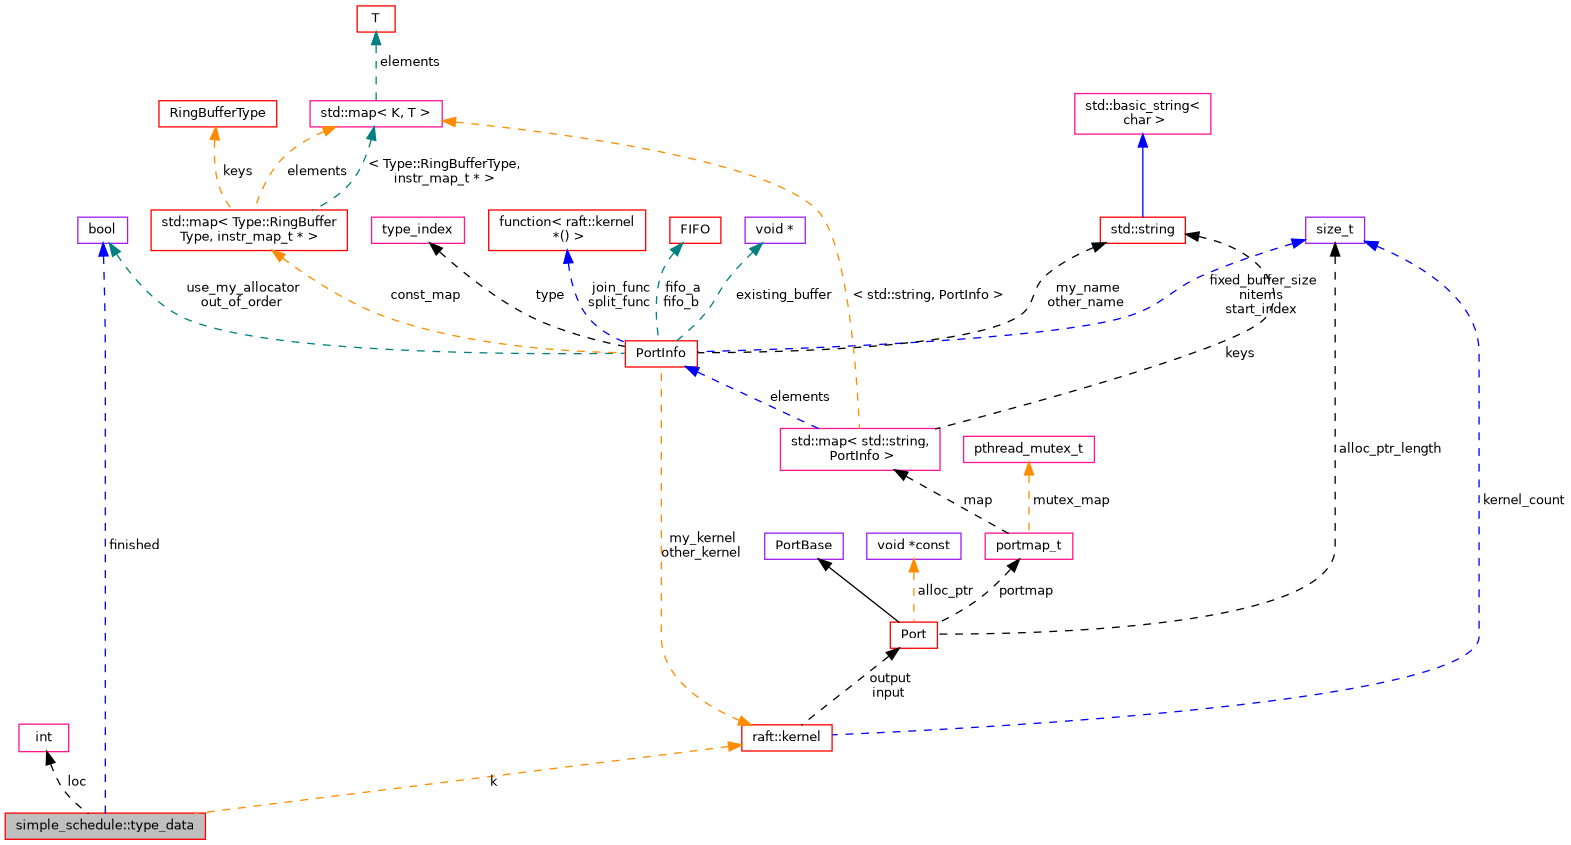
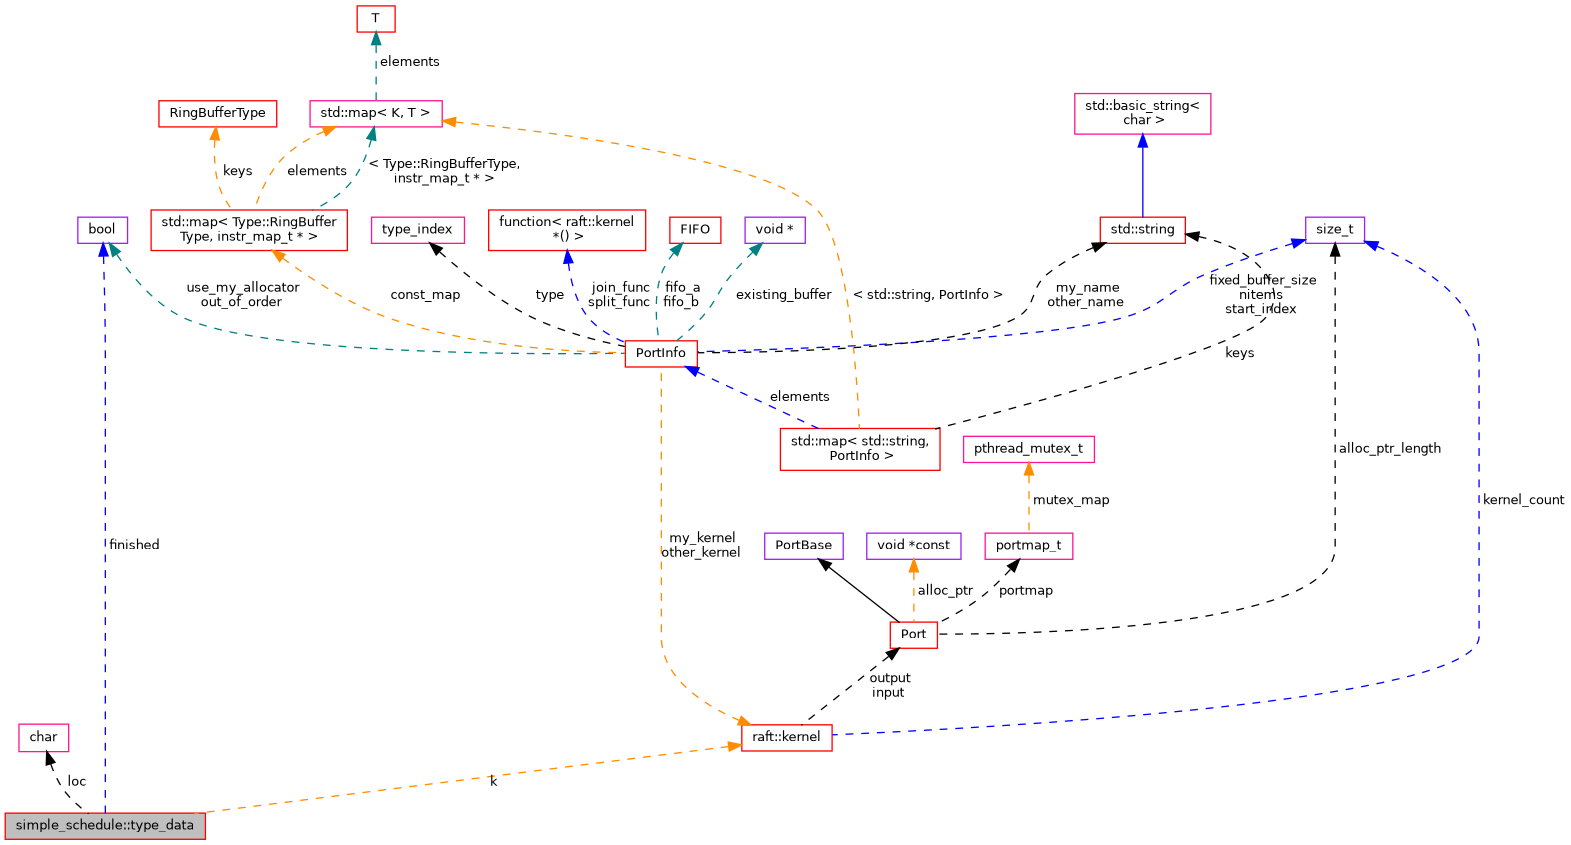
  digraph {
    rankdir=TB
    node [color=red fontname=Helvetica fontsize=10 shape=record]
    edge [color=black dir=back fontname=Helvetica fontsize=10 labelfontname=Helvetica labelfontsize=10 style=dashed]
    n1 [fillcolor=grey75 fontcolor=black height=0.2 label="simple_schedule::type_data" style=filled width=0.4]
-   n2 [color=deeppink height=0.2 label=int width=0.4]
+   n2 [color=deeppink height=0.2 label=char width=0.4]
    n3 [color=purple height=0.2 label=bool width=0.4]
    n4 [height=0.2 label=PortInfo width=0.4]
-   n5 [color=deeppink height=0.2 label="std::map\< std::string,\l PortInfo \>" width=0.4]
+   n5 [height=0.2 label="std::map\< std::string,\l PortInfo \>" width=0.4]
    n6 [height=0.2 label="raft::kernel" width=0.4]
    n7 [height=0.2 label=Port width=0.4]
    n8 [color=purple height=0.2 label=size_t width=0.4]
    n9 [color=purple height=0.2 label=PortBase width=0.4]
    n10 [color=purple height=0.2 label="void *const" width=0.4]
    n11 [color=deeppink height=0.2 label=portmap_t width=0.4]
    n12 [height=0.2 label="std::string" width=0.4]
    n13 [color=deeppink height=0.2 label="std::basic_string\<\l char \>" width=0.4]
    n14 [color=deeppink height=0.2 label=type_index width=0.4]
    n15 [height=0.2 label="function\< raft::kernel\l *() \>" width=0.4]
    n16 [height=0.2 label="std::map\< Type::RingBuffer\lType, instr_map_t * \>" width=0.4]
    n17 [color=deeppink height=0.2 label="std::map\< K, T \>" width=0.4]
    n18 [height=0.2 label=T width=0.4]
    n19 [height=0.2 label=RingBufferType width=0.4]
    n20 [height=0.2 label=FIFO width=0.4]
    n21 [color=purple height=0.2 label="void *" width=0.4]
    n22 [color=deeppink height=0.2 label=pthread_mutex_t width=0.4]
    n2 -> n1 [label=" loc"]
    n3 -> n1 [color=blue label=" finished"]
    n3 -> n4 [color=teal label=" use_my_allocator\nout_of_order"]
    n4 -> n5 [color=blue label=" elements"]
-   n5 -> n11 [label=" map"]
    n6 -> n1 [color=darkorange label=" k"]
    n6 -> n4 [color=darkorange label=" my_kernel\nother_kernel"]
    n7 -> n6 [label=" output\ninput"]
    n8 -> n4 [color=blue label=" fixed_buffer_size\nnitems\nstart_index"]
    n8 -> n6 [color=blue label=" kernel_count"]
    n8 -> n7 [label=" alloc_ptr_length"]
    n9 -> n7 [style=solid]
    n10 -> n7 [color=darkorange label=" alloc_ptr"]
    n11 -> n7 [label=" portmap"]
    n12 -> n4 [label=" my_name\nother_name"]
    n12 -> n5 [label=" keys"]
    n13 -> n12 [color=blue style=solid]
    n14 -> n4 [label=" type"]
    n15 -> n4 [color=blue label=" join_func\nsplit_func"]
    n16 -> n4 [color=darkorange label=" const_map"]
    n17 -> n5 [color=darkorange label=" \< std::string, PortInfo \>"]
    n17 -> n16 [color=darkorange label=" elements"]
    n17 -> n16 [color=teal label=" \< Type::RingBufferType,\l instr_map_t * \>"]
    n18 -> n17 [color=teal label=" elements"]
    n19 -> n16 [color=darkorange label=" keys"]
    n20 -> n4 [color=teal label=" fifo_a\nfifo_b"]
    n21 -> n4 [color=teal label=" existing_buffer"]
    n22 -> n11 [color=darkorange label=" mutex_map"]
  }
